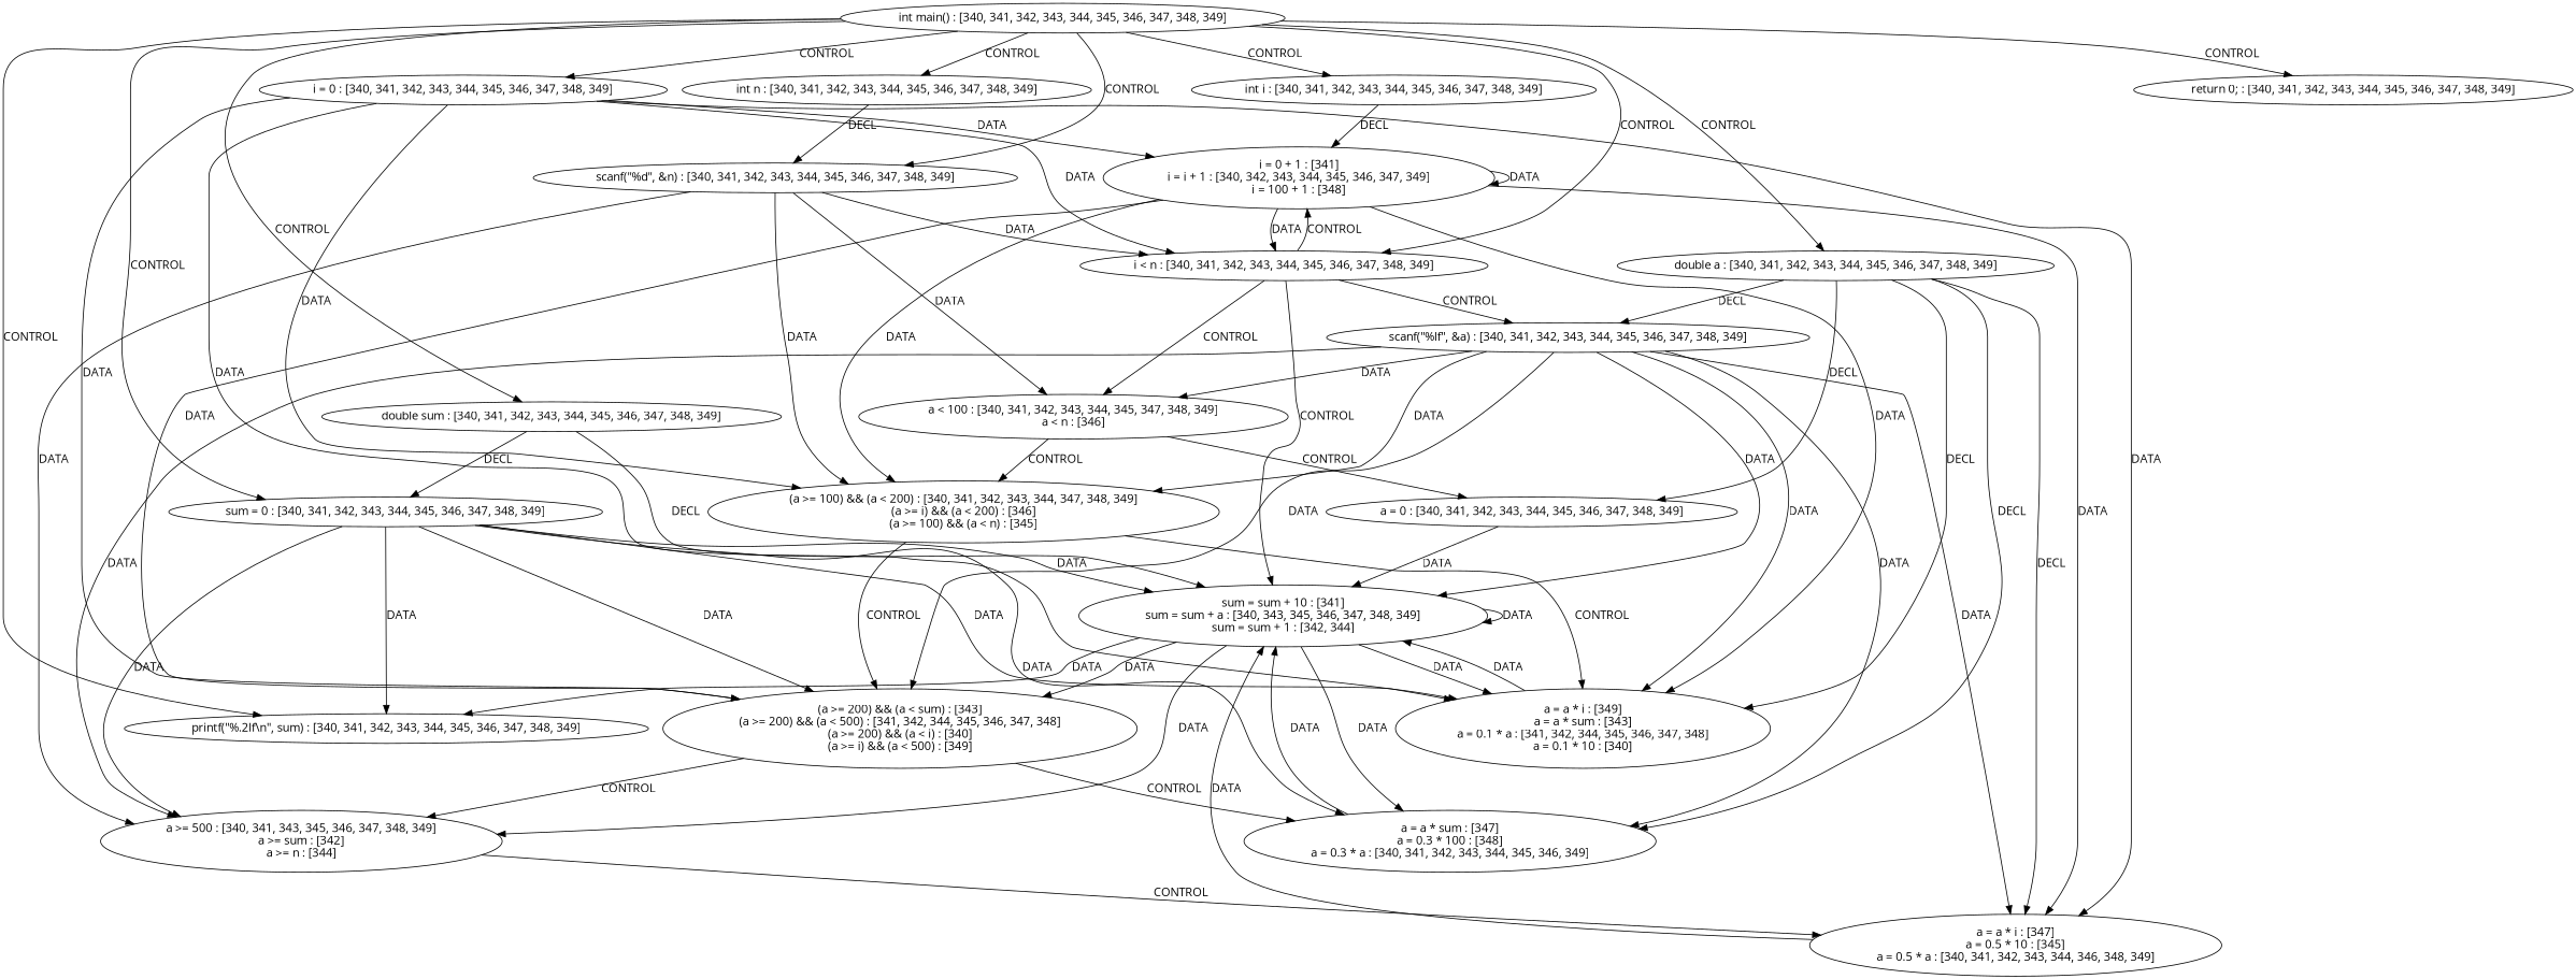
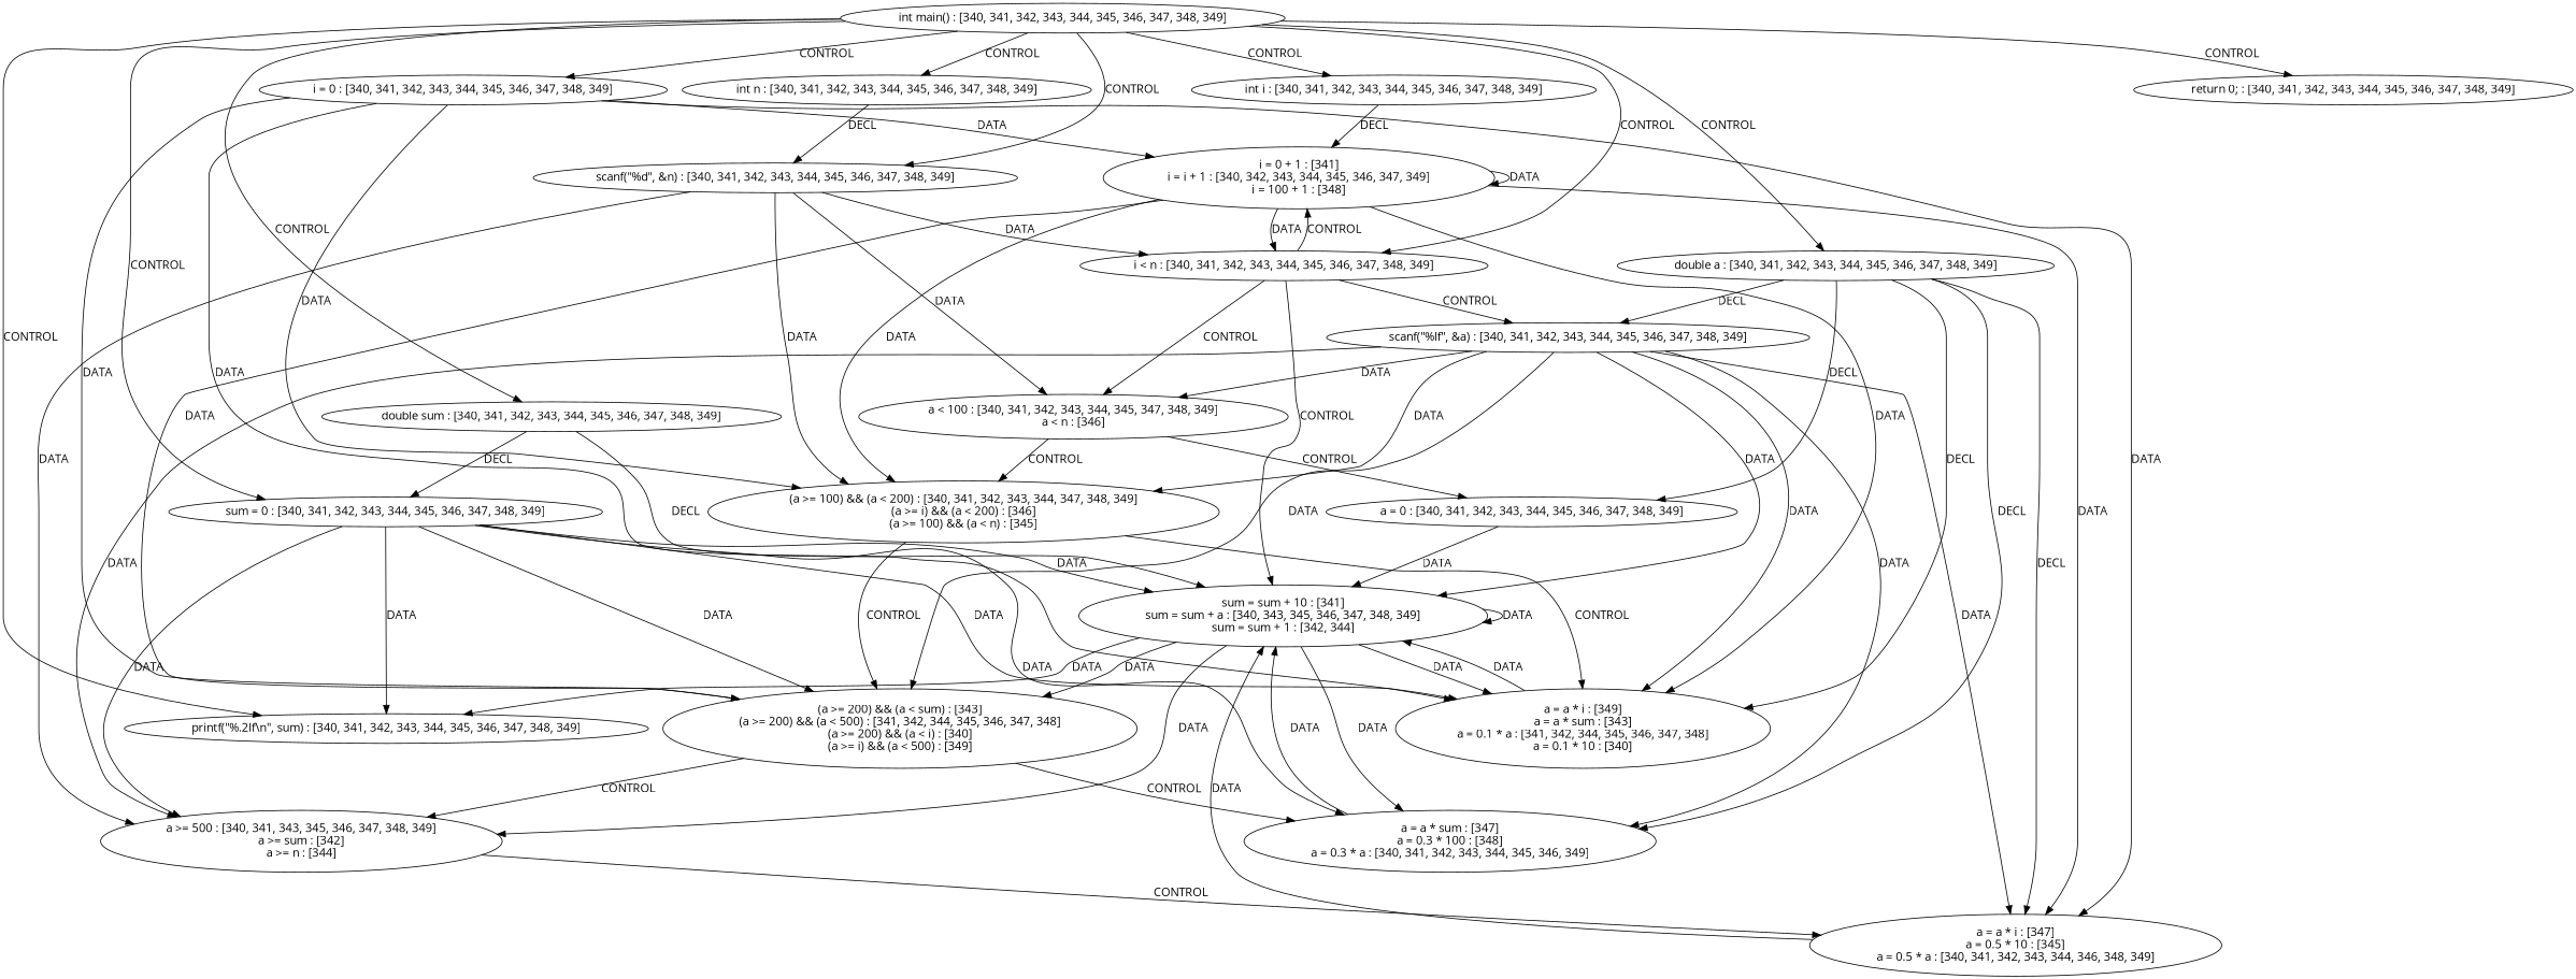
  digraph {
    fontname="Open Sans"
    node [fontname="Open Sans"]
    edge [fontname="Open Sans"]
    n1 [label="scanf(\"%lf\", &a) : [340, 341, 342, 343, 344, 345, 346, 347, 348, 349]\n"]
    n2 [label="sum = sum + 10 : [341]\nsum = sum + a : [340, 343, 345, 346, 347, 348, 349]\nsum = sum + 1 : [342, 344]\n"]
    n3 [label="a = a * sum : [347]\na = 0.3 * 100 : [348]\na = 0.3 * a : [340, 341, 342, 343, 344, 345, 346, 349]\n"]
    n4 [label="a = a * i : [347]\na = 0.5 * 10 : [345]\na = 0.5 * a : [340, 341, 342, 343, 344, 346, 348, 349]\n"]
    n5 [label="a = a * i : [349]\na = a * sum : [343]\na = 0.1 * a : [341, 342, 344, 345, 346, 347, 348]\na = 0.1 * 10 : [340]\n"]
    n6 [label="a < 100 : [340, 341, 342, 343, 344, 345, 347, 348, 349]\na < n : [346]\n"]
    n7 [label="(a >= 200) && (a < sum) : [343]\n(a >= 200) && (a < 500) : [341, 342, 344, 345, 346, 347, 348]\n(a >= 200) && (a < i) : [340]\n(a >= i) && (a < 500) : [349]\n"]
    n8 [label="(a >= 100) && (a < 200) : [340, 341, 342, 343, 344, 347, 348, 349]\n(a >= i) && (a < 200) : [346]\n(a >= 100) && (a < n) : [345]\n"]
    n9 [label="a >= 500 : [340, 341, 343, 345, 346, 347, 348, 349]\na >= sum : [342]\na >= n : [344]\n"]
    n10 [label="printf(\"%.2lf\\n\", sum) : [340, 341, 342, 343, 344, 345, 346, 347, 348, 349]\n"]
    n11 [label="a = 0 : [340, 341, 342, 343, 344, 345, 346, 347, 348, 349]\n"]
    n12 [label="scanf(\"%d\", &n) : [340, 341, 342, 343, 344, 345, 346, 347, 348, 349]\n"]
    n13 [label="i < n : [340, 341, 342, 343, 344, 345, 346, 347, 348, 349]\n"]
    n14 [label="i = 0 + 1 : [341]\ni = i + 1 : [340, 342, 343, 344, 345, 346, 347, 349]\ni = 100 + 1 : [348]\n"]
    n15 [label="int main() : [340, 341, 342, 343, 344, 345, 346, 347, 348, 349]\n"]
    n16 [label="int n : [340, 341, 342, 343, 344, 345, 346, 347, 348, 349]\n"]
    n17 [label="double a : [340, 341, 342, 343, 344, 345, 346, 347, 348, 349]\n"]
    n18 [label="double sum : [340, 341, 342, 343, 344, 345, 346, 347, 348, 349]\n"]
    n19 [label="sum = 0 : [340, 341, 342, 343, 344, 345, 346, 347, 348, 349]\n"]
    n20 [label="int i : [340, 341, 342, 343, 344, 345, 346, 347, 348, 349]\n"]
    n21 [label="i = 0 : [340, 341, 342, 343, 344, 345, 346, 347, 348, 349]\n"]
    n22 [label="return 0; : [340, 341, 342, 343, 344, 345, 346, 347, 348, 349]\n"]
    n1 -> n2 [label=DATA]
    n1 -> n3 [label=DATA]
    n1 -> n4 [label=DATA]
    n1 -> n5 [label=DATA]
    n1 -> n6 [label=DATA]
    n1 -> n7 [label=DATA]
    n1 -> n8 [label=DATA]
    n1 -> n9 [label=DATA]
    n2 -> n2 [label=DATA]
    n2 -> n3 [label=DATA]
    n2 -> n5 [label=DATA]
    n2 -> n7 [label=DATA]
    n2 -> n9 [label=DATA]
    n2 -> n10 [label=DATA]
    n3 -> n2 [label=DATA]
    n4 -> n2 [label=DATA]
    n5 -> n2 [label=DATA]
    n6 -> n8 [label=CONTROL]
    n6 -> n11 [label=CONTROL]
    n7 -> n3 [label=CONTROL]
    n7 -> n9 [label=CONTROL]
    n8 -> n5 [label=CONTROL]
    n8 -> n7 [label=CONTROL]
    n9 -> n4 [label=CONTROL]
    n11 -> n2 [label=DATA]
    n12 -> n6 [label=DATA]
    n12 -> n8 [label=DATA]
    n12 -> n9 [label=DATA]
    n12 -> n13 [label=DATA]
    n13 -> n1 [label=CONTROL]
    n13 -> n2 [label=CONTROL]
    n13 -> n6 [label=CONTROL]
    n13 -> n14 [label=CONTROL]
    n14 -> n4 [label=DATA]
    n14 -> n5 [label=DATA]
    n14 -> n7 [label=DATA]
    n14 -> n8 [label=DATA]
    n14 -> n13 [label=DATA]
    n14 -> n14 [label=DATA]
    n15 -> n10 [label=CONTROL]
    n15 -> n12 [label=CONTROL]
    n15 -> n13 [label=CONTROL]
    n15 -> n16 [label=CONTROL]
    n15 -> n17 [label=CONTROL]
    n15 -> n18 [label=CONTROL]
    n15 -> n19 [label=CONTROL]
    n15 -> n20 [label=CONTROL]
    n15 -> n21 [label=CONTROL]
    n15 -> n22 [label=CONTROL]
    n16 -> n12 [label=DECL]
    n17 -> n1 [label=DECL]
    n17 -> n3 [label=DECL]
    n17 -> n4 [label=DECL]
    n17 -> n5 [label=DECL]
    n17 -> n11 [label=DECL]
    n18 -> n2 [label=DECL]
    n18 -> n19 [label=DECL]
    n19 -> n2 [label=DATA]
    n19 -> n3 [label=DATA]
    n19 -> n5 [label=DATA]
    n19 -> n7 [label=DATA]
    n19 -> n9 [label=DATA]
    n19 -> n10 [label=DATA]
    n20 -> n14 [label=DECL]
    n21 -> n4 [label=DATA]
    n21 -> n5 [label=DATA]
    n21 -> n7 [label=DATA]
    n21 -> n8 [label=DATA]
-   n21 -> n13 [label=DATA]
    n21 -> n14 [label=DATA]
  }
